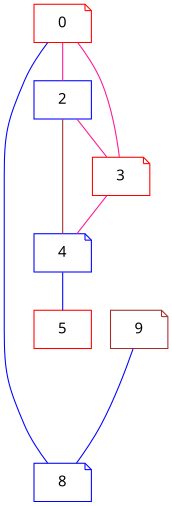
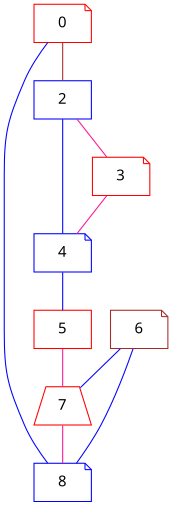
  graph {
    fontname="Noto Sans"
    node [color=red fontname="Noto Sans" shape=note]
    edge [color=deeppink fontname="Noto Sans"]
    n1 [label=0]
    2 [color=blue shape=box]
    3
    4 [color=blue]
    5 [shape=box]
-   6 [color=brown label=9]
+   7 [shape=trapezium]
+   6 [color=brown]
    8 [color=blue]
-   n1 -- 2
-   n1 -- 3
+   n1 -- 2 [color=brown]
    2 -- 3
-   2 -- 4 [color=brown]
+   2 -- 4 [color=blue]
    3 -- 4
    4 -- 5 [color=blue]
+   5 -- 7
+   7 -- 8
+   6 -- 7 [color=blue]
    6 -- 8 [color=blue]
    8 -- n1 [color=blue]
  }
